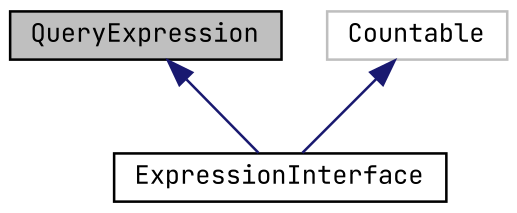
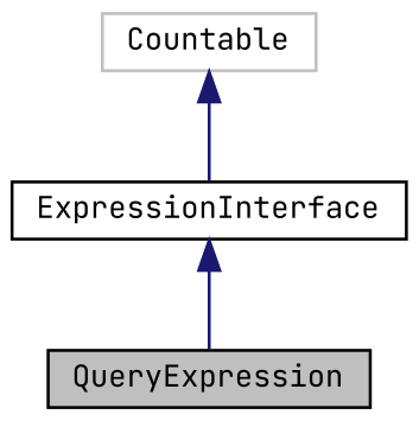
  digraph {
    fontname="JetBrains Mono"
    node [color=black fillcolor=white fontname="JetBrains Mono" fontsize=10 shape=record style=filled]
    edge [color=midnightblue dir=back fontname="JetBrains Mono" fontsize=10 labelfontname=Helvetica labelfontsize=10 style=solid]
    n1 [fillcolor=grey75 fontcolor=black height=0.2 label=QueryExpression width=0.4]
    n2 [height=0.2 label=ExpressionInterface width=0.4]
    n3 [color=grey75 height=0.2 label=Countable width=0.4]
-   n1 -> n2
+   n2 -> n1
    n3 -> n2
  }
